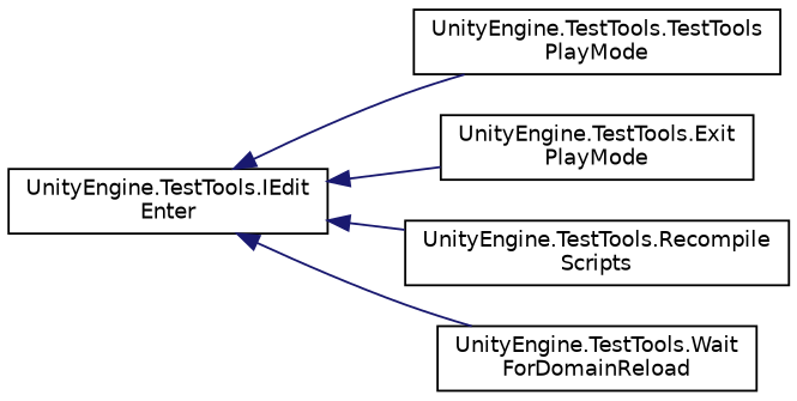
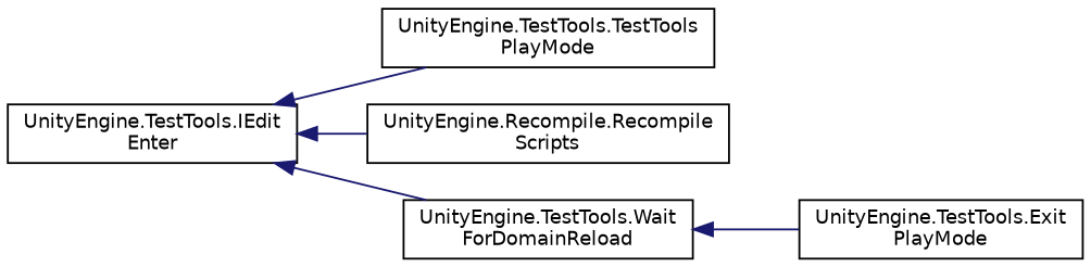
  digraph {
    rankdir=LR
    node [color=black fillcolor=white fontname=Helvetica fontsize=10 shape=record style=filled]
    edge [color=midnightblue dir=back fontname=Helvetica fontsize=10 labelfontname=Helvetica labelfontsize=10 style=solid]
    n1 [height=0.2 label="UnityEngine.TestTools.IEdit\lEnter" width=0.4]
    n2 [height=0.2 label="UnityEngine.TestTools.TestTools\lPlayMode" width=0.4]
    n3 [height=0.2 label="UnityEngine.TestTools.Exit\lPlayMode" width=0.4]
-   n4 [height=0.2 label="UnityEngine.TestTools.Recompile\lScripts" width=0.4]
+   n4 [height=0.2 label="UnityEngine.Recompile.Recompile\lScripts" width=0.4]
    n5 [height=0.2 label="UnityEngine.TestTools.Wait\lForDomainReload" width=0.4]
    n1 -> n2
-   n1 -> n3
+   n5 -> n3
    n1 -> n4
    n1 -> n5
  }
